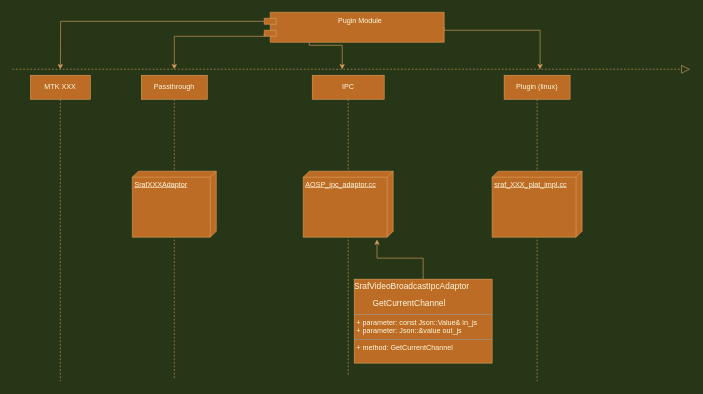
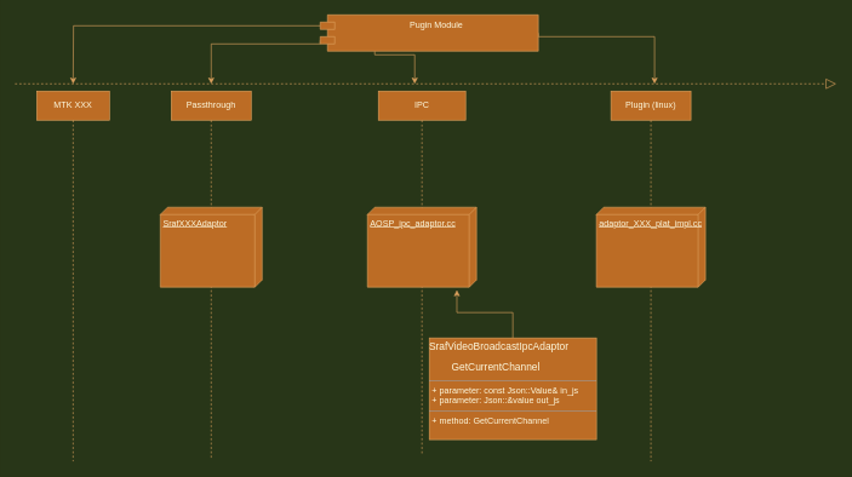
  <mxCell id="0" />
  <mxCell id="1" parent="0" />
  <mxCell id="2" value="MTK XXX" style="shape=umlLifeline;perimeter=lifelinePerimeter;whiteSpace=wrap;html=1;container=1;collapsible=0;recursiveResize=0;outlineConnect=0;fillColor=#BC6C25;strokeColor=#DDA15E;fontColor=#FEFAE0;" parent="1" vertex="1"><mxGeometry x="50" y="125" width="100" height="510" as="geometry" /></mxCell>
  <mxCell id="3" value="Passthrough" style="shape=umlLifeline;perimeter=lifelinePerimeter;whiteSpace=wrap;html=1;container=1;collapsible=0;recursiveResize=0;outlineConnect=0;fillColor=#BC6C25;strokeColor=#DDA15E;fontColor=#FEFAE0;" parent="1" vertex="1"><mxGeometry x="235" y="125" width="110" height="505" as="geometry" /></mxCell>
  <mxCell id="4" style="edgeStyle=orthogonalEdgeStyle;rounded=0;orthogonalLoop=1;jettySize=auto;html=1;exitX=0;exitY=0;exitDx=0;exitDy=15;exitPerimeter=0;strokeColor=#DDA15E;fontColor=#FEFAE0;labelBackgroundColor=#283618;" parent="1" source="8" edge="1"><mxGeometry relative="1" as="geometry"><mxPoint x="100" y="115" as="targetPoint" /></mxGeometry></mxCell>
  <mxCell id="5" style="edgeStyle=orthogonalEdgeStyle;rounded=0;orthogonalLoop=1;jettySize=auto;html=1;exitX=0;exitY=0;exitDx=0;exitDy=35;exitPerimeter=0;strokeColor=#DDA15E;fontColor=#FEFAE0;labelBackgroundColor=#283618;" parent="1" source="8" edge="1"><mxGeometry relative="1" as="geometry"><mxPoint x="290" y="115" as="targetPoint" /><Array as="points"><mxPoint x="290" y="60" /><mxPoint x="290" y="115" /></Array></mxGeometry></mxCell>
  <mxCell id="6" style="edgeStyle=orthogonalEdgeStyle;rounded=0;orthogonalLoop=1;jettySize=auto;html=1;exitX=0.25;exitY=1;exitDx=0;exitDy=0;strokeColor=#DDA15E;fontColor=#FEFAE0;labelBackgroundColor=#283618;" parent="1" source="8" edge="1"><mxGeometry relative="1" as="geometry"><mxPoint x="570" y="115" as="targetPoint" /><Array as="points"><mxPoint x="570" y="75" /></Array></mxGeometry></mxCell>
  <mxCell id="7" style="edgeStyle=orthogonalEdgeStyle;rounded=0;orthogonalLoop=1;jettySize=auto;html=1;exitX=1;exitY=0.5;exitDx=0;exitDy=0;strokeColor=#DDA15E;fontColor=#FEFAE0;labelBackgroundColor=#283618;" parent="1" source="8" edge="1"><mxGeometry relative="1" as="geometry"><mxPoint x="900" y="115" as="targetPoint" /><Array as="points"><mxPoint x="900" y="50" /><mxPoint x="900" y="115" /></Array></mxGeometry></mxCell>
  <mxCell id="8" value="Pugin Module" style="shape=module;align=left;spacingLeft=20;align=center;verticalAlign=top;fillColor=#BC6C25;strokeColor=#DDA15E;fontColor=#FEFAE0;" parent="1" vertex="1"><mxGeometry x="440" y="20" width="300" height="50" as="geometry" /></mxCell>
  <mxCell id="9" value="IPC" style="shape=umlLifeline;perimeter=lifelinePerimeter;whiteSpace=wrap;html=1;container=1;collapsible=0;recursiveResize=0;outlineConnect=0;fillColor=#BC6C25;strokeColor=#DDA15E;fontColor=#FEFAE0;" parent="1" vertex="1"><mxGeometry x="520" y="125" width="120" height="500" as="geometry" /></mxCell>
  <mxCell id="10" value="AOSP_ipc_adaptor.cc" style="verticalAlign=top;align=left;spacingTop=8;spacingLeft=2;spacingRight=12;shape=cube;size=10;direction=south;fontStyle=4;html=1;fillColor=#BC6C25;strokeColor=#DDA15E;fontColor=#FEFAE0;" parent="9" vertex="1"><mxGeometry x="-15" y="160" width="150" height="110" as="geometry" /></mxCell>
  <mxCell id="11" value="SrafXXXAdaptor" style="verticalAlign=top;align=left;spacingTop=8;spacingLeft=2;spacingRight=12;shape=cube;size=10;direction=south;fontStyle=4;html=1;fillColor=#BC6C25;strokeColor=#DDA15E;fontColor=#FEFAE0;" parent="1" vertex="1"><mxGeometry x="220" y="285" width="140" height="110" as="geometry" /></mxCell>
  <mxCell id="12" style="edgeStyle=orthogonalEdgeStyle;rounded=0;orthogonalLoop=1;jettySize=auto;html=1;entryX=1.036;entryY=0.18;entryDx=0;entryDy=0;entryPerimeter=0;strokeColor=#DDA15E;fontColor=#FEFAE0;labelBackgroundColor=#283618;" parent="1" source="13" target="10" edge="1"><mxGeometry relative="1" as="geometry" /></mxCell>
  <mxCell id="13" value="&lt;div style=&quot;line-height: 1.75 ; font-size: 14px&quot;&gt;SrafVideoBroadcastIpcAdaptor&lt;/div&gt;&lt;p style=&quot;margin: 0px ; margin-top: 4px ; text-align: center&quot;&gt;&lt;/p&gt;&lt;div style=&quot;text-align: left ; line-height: 1.75 ; font-size: 14px&quot;&gt;&amp;nbsp; &amp;nbsp; &amp;nbsp; &amp;nbsp; GetCurrentChannel&lt;/div&gt;&lt;hr size=&quot;1&quot;&gt;&lt;p style=&quot;margin: 0px ; margin-left: 4px&quot;&gt;+ parameter:&amp;nbsp;const Json::Value&amp;amp; in_js&lt;br&gt;+ parameter&lt;span&gt;: Json::&amp;amp;value out_js&lt;/span&gt;&lt;/p&gt;&lt;hr size=&quot;1&quot;&gt;&lt;p style=&quot;margin: 0px ; margin-left: 4px&quot;&gt;+ method:&amp;nbsp;GetCurrentChannel&lt;br&gt;&lt;/p&gt;" style="verticalAlign=top;align=left;overflow=fill;fontSize=12;fontFamily=Helvetica;html=1;fillColor=#BC6C25;strokeColor=#DDA15E;fontColor=#FEFAE0;" parent="1" vertex="1"><mxGeometry x="590" y="465" width="230" height="140" as="geometry" /></mxCell>
  <mxCell id="14" value="Plugin (linux)" style="shape=umlLifeline;perimeter=lifelinePerimeter;whiteSpace=wrap;html=1;container=1;collapsible=0;recursiveResize=0;outlineConnect=0;fillColor=#BC6C25;strokeColor=#DDA15E;fontColor=#FEFAE0;" parent="1" vertex="1"><mxGeometry x="840" y="125" width="110" height="510" as="geometry" /></mxCell>
- <mxCell id="15" value="sraf_XXX_plat_impl.cc" style="verticalAlign=top;align=left;spacingTop=8;spacingLeft=2;spacingRight=12;shape=cube;size=10;direction=south;fontStyle=4;html=1;fillColor=#BC6C25;strokeColor=#DDA15E;fontColor=#FEFAE0;" parent="1" vertex="1"><mxGeometry x="820" y="285" width="150" height="110" as="geometry" /></mxCell>
+ <mxCell id="15" value="adaptor_XXX_plat_impl.cc" style="verticalAlign=top;align=left;spacingTop=8;spacingLeft=2;spacingRight=12;shape=cube;size=10;direction=south;fontStyle=4;html=1;fillColor=#BC6C25;strokeColor=#DDA15E;fontColor=#FEFAE0;" parent="1" vertex="1"><mxGeometry x="820" y="285" width="150" height="110" as="geometry" /></mxCell>
  <mxCell id="16" value="" style="endArrow=block;dashed=1;endFill=0;endSize=12;html=1;strokeColor=#DDA15E;fillColor=#BC6C25;fontColor=#FEFAE0;labelBackgroundColor=#283618;" parent="1" edge="1"><mxGeometry width="160" relative="1" as="geometry"><mxPoint x="20" y="115" as="sourcePoint" /><mxPoint x="1150" y="115" as="targetPoint" /></mxGeometry></mxCell>
